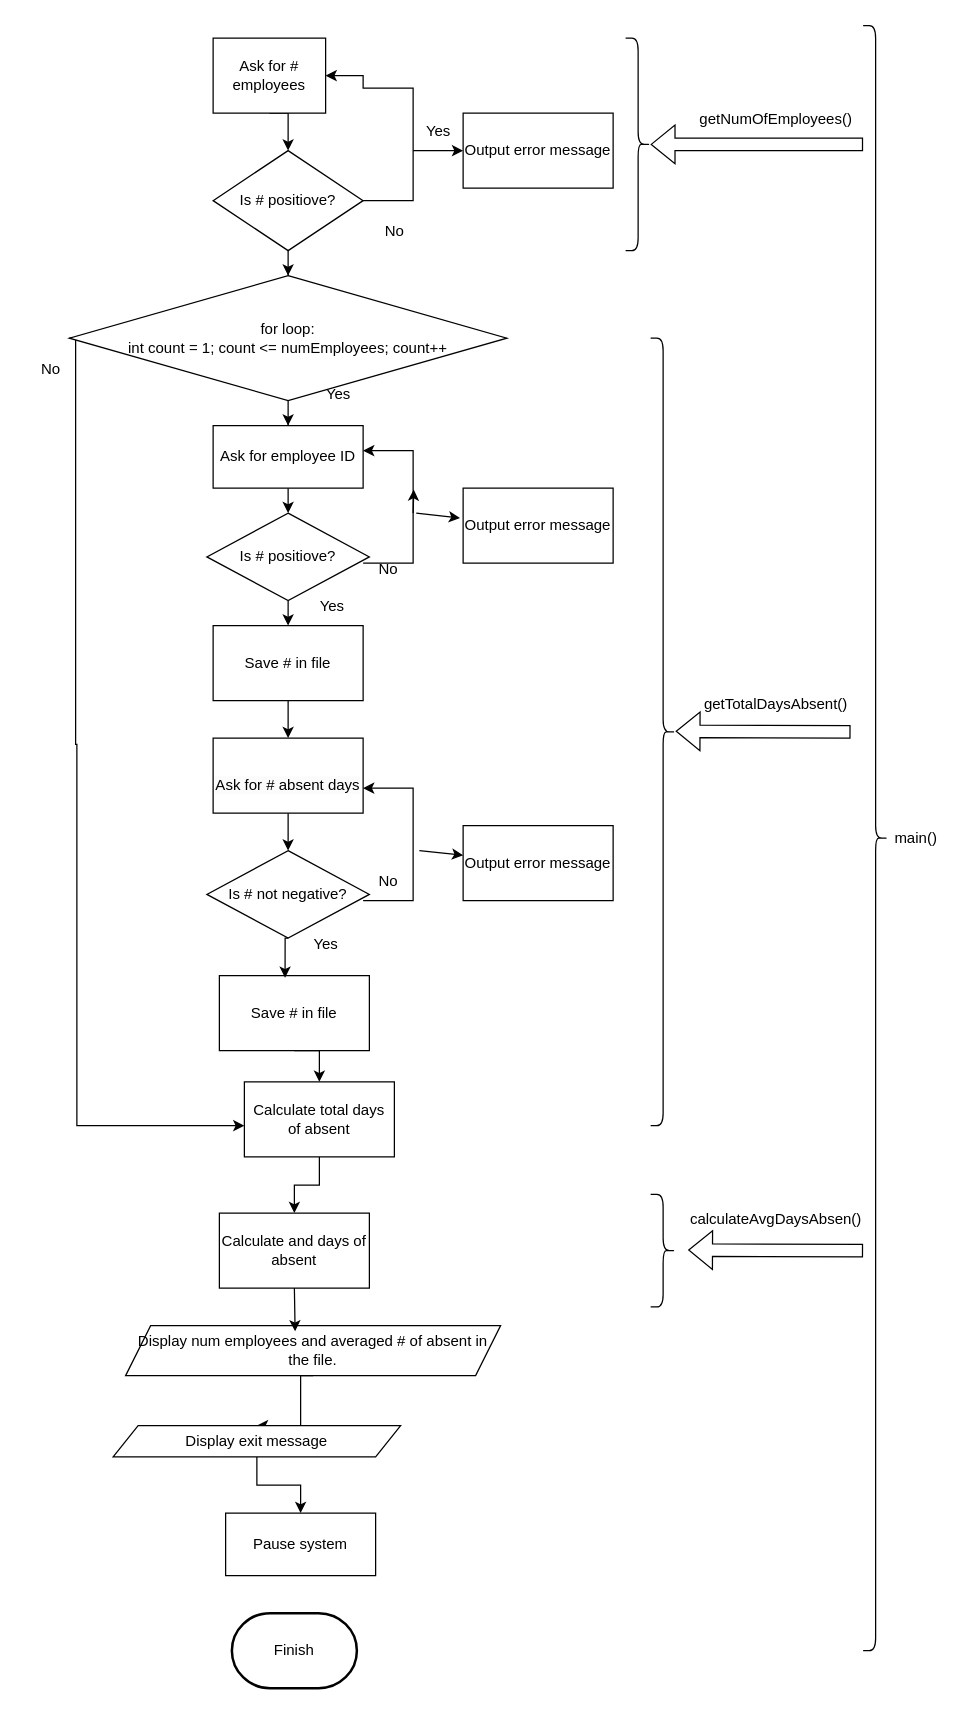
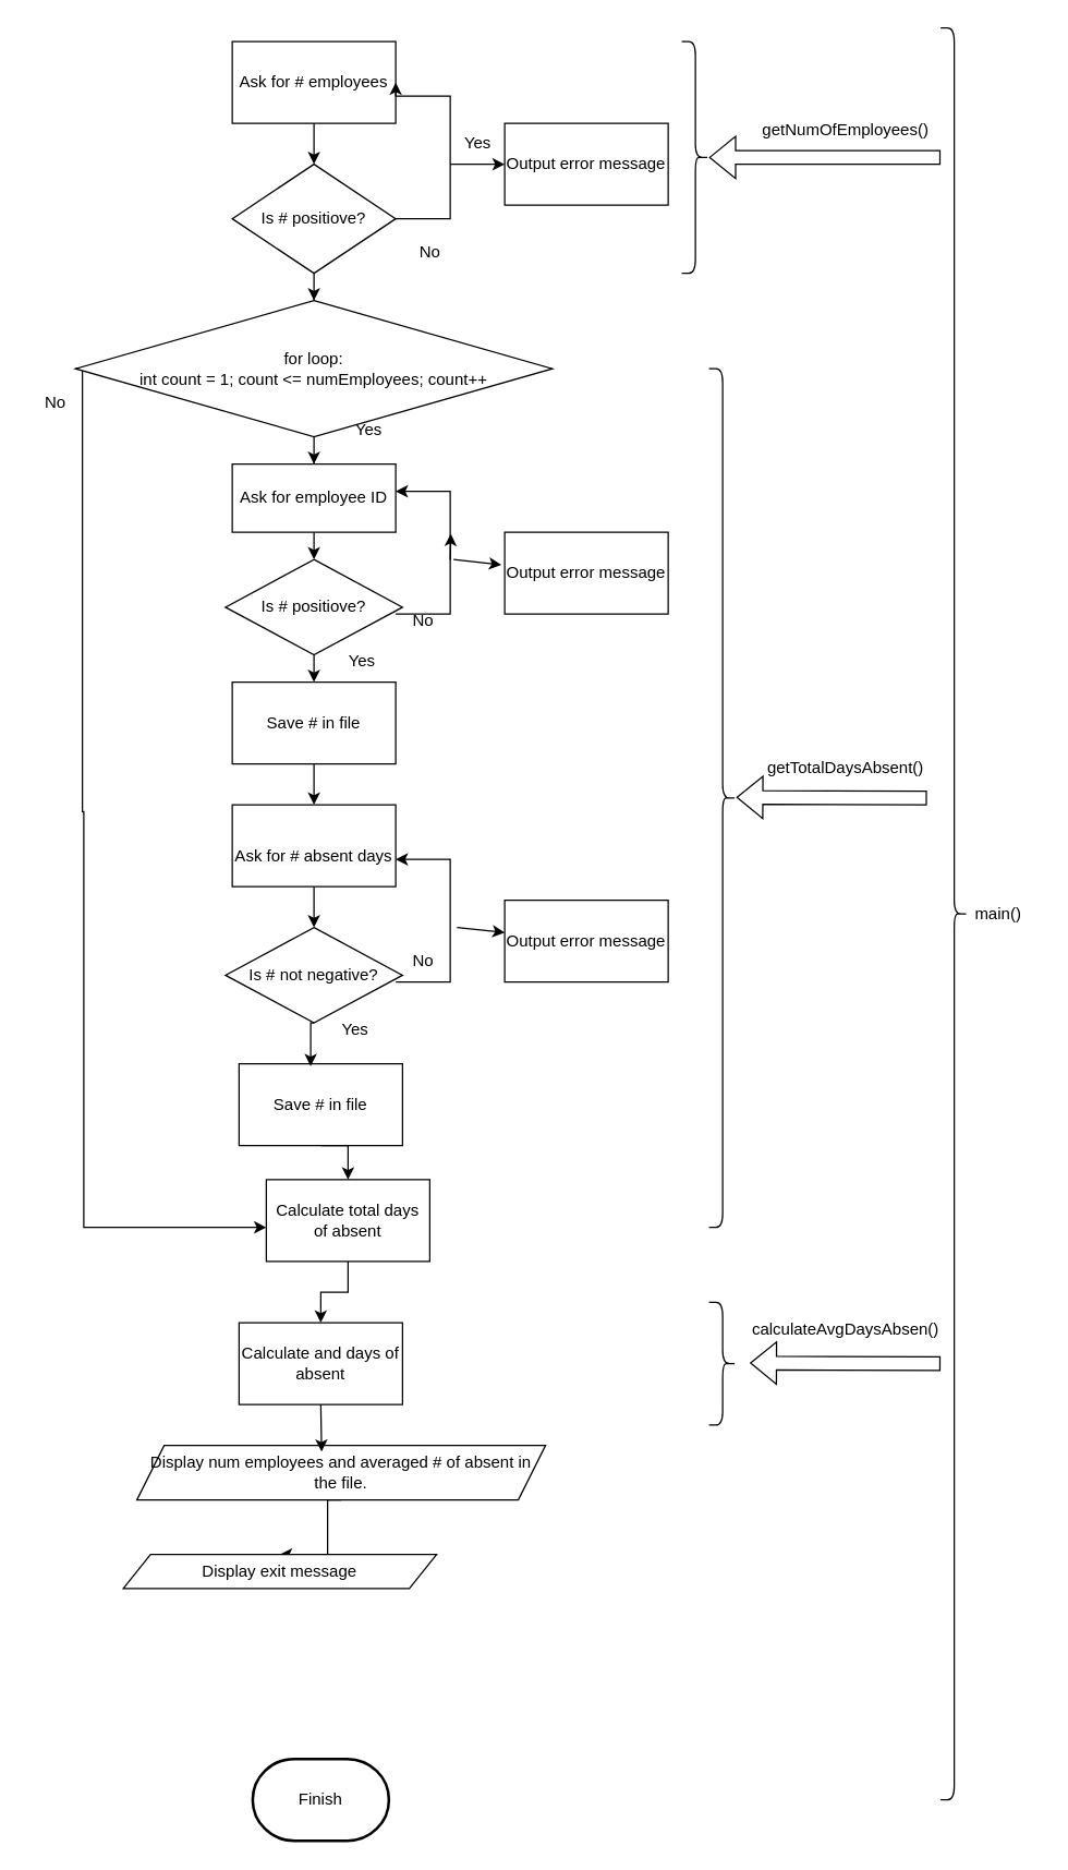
  <mxCell id="0" />
  <mxCell id="1" parent="0" />
  <mxCell id="2" style="edgeStyle=orthogonalEdgeStyle;rounded=0;orthogonalLoop=1;jettySize=auto;html=1;exitX=0.5;exitY=1;exitDx=0;exitDy=0;" edge="1" parent="1" source="3" target="13"><mxGeometry relative="1" as="geometry" /></mxCell>
  <mxCell id="3" value="&lt;br&gt;&lt;span style=&quot;color: rgb(0, 0, 0); font-family: Helvetica; font-size: 12px; font-style: normal; font-variant-ligatures: normal; font-variant-caps: normal; font-weight: 400; letter-spacing: normal; orphans: 2; text-align: center; text-indent: 0px; text-transform: none; widows: 2; word-spacing: 0px; -webkit-text-stroke-width: 0px; background-color: rgb(251, 251, 251); text-decoration-thickness: initial; text-decoration-style: initial; text-decoration-color: initial; float: none; display: inline !important;&quot;&gt;Ask for # absent days&lt;/span&gt;&lt;br&gt;" style="rounded=0;whiteSpace=wrap;html=1;" vertex="1" parent="1"><mxGeometry x="170" y="590" width="120" height="60" as="geometry" /></mxCell>
  <mxCell id="4" style="edgeStyle=orthogonalEdgeStyle;rounded=0;orthogonalLoop=1;jettySize=auto;html=1;exitX=0.5;exitY=1;exitDx=0;exitDy=0;entryX=0.5;entryY=0;entryDx=0;entryDy=0;" edge="1" parent="1" source="5" target="19"><mxGeometry relative="1" as="geometry" /></mxCell>
  <mxCell id="5" value="Ask for employee ID" style="rounded=0;whiteSpace=wrap;html=1;" vertex="1" parent="1"><mxGeometry x="170" y="340" width="120" height="50" as="geometry" /></mxCell>
  <mxCell id="6" style="edgeStyle=orthogonalEdgeStyle;rounded=0;orthogonalLoop=1;jettySize=auto;html=1;exitX=0.5;exitY=1;exitDx=0;exitDy=0;entryX=0.5;entryY=0;entryDx=0;entryDy=0;" edge="1" parent="1" source="7" target="36"><mxGeometry relative="1" as="geometry" /></mxCell>
  <mxCell id="7" value="Calculate total days of absent" style="rounded=0;whiteSpace=wrap;html=1;" vertex="1" parent="1"><mxGeometry x="195" y="865" width="120" height="60" as="geometry" /></mxCell>
  <mxCell id="8" style="edgeStyle=orthogonalEdgeStyle;rounded=0;orthogonalLoop=1;jettySize=auto;html=1;exitX=0.5;exitY=1;exitDx=0;exitDy=0;entryX=0.5;entryY=0;entryDx=0;entryDy=0;" edge="1" parent="1" source="9" target="12"><mxGeometry relative="1" as="geometry" /></mxCell>
- <mxCell id="9" value="Ask for # employees" style="rounded=0;whiteSpace=wrap;html=1;" vertex="1" parent="1"><mxGeometry x="170" y="30" width="90" height="60" as="geometry" /></mxCell>
+ <mxCell id="9" value="Ask for # employees" style="rounded=0;whiteSpace=wrap;html=1;" vertex="1" parent="1"><mxGeometry x="170" y="30" width="120" height="60" as="geometry" /></mxCell>
  <mxCell id="10" style="edgeStyle=orthogonalEdgeStyle;rounded=0;orthogonalLoop=1;jettySize=auto;html=1;exitX=1;exitY=0.5;exitDx=0;exitDy=0;entryX=1;entryY=0.5;entryDx=0;entryDy=0;" edge="1" parent="1" source="12" target="9"><mxGeometry relative="1" as="geometry"><mxPoint x="310" y="90" as="targetPoint" /><Array as="points"><mxPoint x="330" y="160" /><mxPoint x="330" y="70" /><mxPoint x="290" y="70" /></Array></mxGeometry></mxCell>
  <mxCell id="11" style="edgeStyle=orthogonalEdgeStyle;rounded=0;orthogonalLoop=1;jettySize=auto;html=1;exitX=0.5;exitY=1;exitDx=0;exitDy=0;" edge="1" parent="1" source="12" target="26"><mxGeometry relative="1" as="geometry" /></mxCell>
  <mxCell id="12" value="Is # positiove?" style="rhombus;whiteSpace=wrap;html=1;" vertex="1" parent="1"><mxGeometry x="170" y="120" width="120" height="80" as="geometry" /></mxCell>
  <mxCell id="13" value="Is # not negative?" style="rhombus;whiteSpace=wrap;html=1;" vertex="1" parent="1"><mxGeometry x="165" y="680" width="130" height="70" as="geometry" /></mxCell>
  <mxCell id="14" value="No" style="text;html=1;align=center;verticalAlign=middle;resizable=0;points=[];autosize=1;strokeColor=none;fillColor=none;" vertex="1" parent="1"><mxGeometry x="295" y="170" width="40" height="30" as="geometry" /></mxCell>
  <mxCell id="15" value="" style="endArrow=classic;html=1;rounded=0;" edge="1" parent="1"><mxGeometry width="50" height="50" relative="1" as="geometry"><mxPoint x="330" y="120" as="sourcePoint" /><mxPoint x="370" y="120" as="targetPoint" /></mxGeometry></mxCell>
  <mxCell id="16" value="Output error message" style="rounded=0;whiteSpace=wrap;html=1;" vertex="1" parent="1"><mxGeometry x="370" y="90" width="120" height="60" as="geometry" /></mxCell>
  <mxCell id="17" value="Yes" style="text;html=1;align=center;verticalAlign=middle;resizable=0;points=[];autosize=1;strokeColor=none;fillColor=none;" vertex="1" parent="1"><mxGeometry x="330" y="90" width="40" height="30" as="geometry" /></mxCell>
  <mxCell id="18" style="edgeStyle=orthogonalEdgeStyle;rounded=0;orthogonalLoop=1;jettySize=auto;html=1;exitX=0.5;exitY=1;exitDx=0;exitDy=0;entryX=0.5;entryY=0;entryDx=0;entryDy=0;" edge="1" parent="1" source="19" target="32"><mxGeometry relative="1" as="geometry" /></mxCell>
  <mxCell id="19" value="Is # positiove?" style="rhombus;whiteSpace=wrap;html=1;" vertex="1" parent="1"><mxGeometry x="165" y="410" width="130" height="70" as="geometry" /></mxCell>
  <mxCell id="20" style="edgeStyle=orthogonalEdgeStyle;rounded=0;orthogonalLoop=1;jettySize=auto;html=1;exitX=1;exitY=0.5;exitDx=0;exitDy=0;entryX=1;entryY=0.5;entryDx=0;entryDy=0;" edge="1" parent="1"><mxGeometry relative="1" as="geometry"><mxPoint x="290" y="360" as="targetPoint" /><mxPoint x="290" y="450" as="sourcePoint" /><Array as="points"><mxPoint x="330" y="450" /><mxPoint x="330" y="360" /></Array></mxGeometry></mxCell>
  <mxCell id="21" value="No" style="text;html=1;align=center;verticalAlign=middle;resizable=0;points=[];autosize=1;strokeColor=none;fillColor=none;" vertex="1" parent="1"><mxGeometry x="290" y="440" width="40" height="30" as="geometry" /></mxCell>
  <mxCell id="22" value="No" style="text;html=1;align=center;verticalAlign=middle;resizable=0;points=[];autosize=1;strokeColor=none;fillColor=none;" vertex="1" parent="1"><mxGeometry x="290" y="690" width="40" height="30" as="geometry" /></mxCell>
  <mxCell id="23" value="Yes" style="text;html=1;align=center;verticalAlign=middle;resizable=0;points=[];autosize=1;strokeColor=none;fillColor=none;" vertex="1" parent="1"><mxGeometry x="245" y="470" width="40" height="30" as="geometry" /></mxCell>
  <mxCell id="24" style="edgeStyle=orthogonalEdgeStyle;rounded=0;orthogonalLoop=1;jettySize=auto;html=1;exitX=0.5;exitY=1;exitDx=0;exitDy=0;" edge="1" parent="1" source="26" target="5"><mxGeometry relative="1" as="geometry" /></mxCell>
  <mxCell id="25" style="edgeStyle=orthogonalEdgeStyle;rounded=0;orthogonalLoop=1;jettySize=auto;html=1;exitX=0;exitY=0.5;exitDx=0;exitDy=0;" edge="1" parent="1" source="26" target="7"><mxGeometry relative="1" as="geometry"><mxPoint x="60" y="880" as="targetPoint" /><Array as="points"><mxPoint x="60" y="270" /><mxPoint x="60" y="595" /><mxPoint x="61" y="595" /><mxPoint x="61" y="900" /></Array></mxGeometry></mxCell>
  <mxCell id="26" value="for loop:&lt;br&gt;int count = 1; count &amp;lt;= numEmployees; count++" style="rhombus;whiteSpace=wrap;html=1;" vertex="1" parent="1"><mxGeometry x="55" y="220" width="350" height="100" as="geometry" /></mxCell>
  <mxCell id="27" value="Yes" style="text;html=1;align=center;verticalAlign=middle;resizable=0;points=[];autosize=1;strokeColor=none;fillColor=none;" vertex="1" parent="1"><mxGeometry x="250" y="300" width="40" height="30" as="geometry" /></mxCell>
  <mxCell id="28" value="No" style="text;html=1;align=center;verticalAlign=middle;resizable=0;points=[];autosize=1;strokeColor=none;fillColor=none;" vertex="1" parent="1"><mxGeometry x="20" y="280" width="40" height="30" as="geometry" /></mxCell>
  <mxCell id="29" style="edgeStyle=orthogonalEdgeStyle;rounded=0;orthogonalLoop=1;jettySize=auto;html=1;exitX=1;exitY=0.5;exitDx=0;exitDy=0;entryX=1;entryY=0.5;entryDx=0;entryDy=0;" edge="1" parent="1"><mxGeometry relative="1" as="geometry"><mxPoint x="290" y="630" as="targetPoint" /><mxPoint x="290" y="720" as="sourcePoint" /><Array as="points"><mxPoint x="330" y="720" /><mxPoint x="330" y="630" /></Array></mxGeometry></mxCell>
  <mxCell id="30" value="Yes" style="text;html=1;align=center;verticalAlign=middle;resizable=0;points=[];autosize=1;strokeColor=none;fillColor=none;" vertex="1" parent="1"><mxGeometry x="240" y="740" width="40" height="30" as="geometry" /></mxCell>
  <mxCell id="31" style="edgeStyle=orthogonalEdgeStyle;rounded=0;orthogonalLoop=1;jettySize=auto;html=1;exitX=0.5;exitY=1;exitDx=0;exitDy=0;entryX=0.5;entryY=0;entryDx=0;entryDy=0;" edge="1" parent="1" source="32" target="3"><mxGeometry relative="1" as="geometry" /></mxCell>
  <mxCell id="32" value="Save # in file" style="rounded=0;whiteSpace=wrap;html=1;" vertex="1" parent="1"><mxGeometry x="170" y="500" width="120" height="60" as="geometry" /></mxCell>
  <mxCell id="33" style="edgeStyle=orthogonalEdgeStyle;rounded=0;orthogonalLoop=1;jettySize=auto;html=1;exitX=0.5;exitY=1;exitDx=0;exitDy=0;entryX=0.5;entryY=0;entryDx=0;entryDy=0;" edge="1" parent="1" source="34" target="7"><mxGeometry relative="1" as="geometry" /></mxCell>
  <mxCell id="34" value="Save # in file" style="rounded=0;whiteSpace=wrap;html=1;" vertex="1" parent="1"><mxGeometry x="175" y="780" width="120" height="60" as="geometry" /></mxCell>
  <mxCell id="35" style="edgeStyle=orthogonalEdgeStyle;rounded=0;orthogonalLoop=1;jettySize=auto;html=1;exitX=0.5;exitY=1;exitDx=0;exitDy=0;entryX=0.438;entryY=0.03;entryDx=0;entryDy=0;entryPerimeter=0;" edge="1" parent="1" source="13" target="34"><mxGeometry relative="1" as="geometry" /></mxCell>
  <mxCell id="36" value="Calculate and days of absent" style="rounded=0;whiteSpace=wrap;html=1;" vertex="1" parent="1"><mxGeometry x="175" y="970" width="120" height="60" as="geometry" /></mxCell>
  <mxCell id="37" style="edgeStyle=orthogonalEdgeStyle;rounded=0;orthogonalLoop=1;jettySize=auto;html=1;exitX=0.5;exitY=1;exitDx=0;exitDy=0;entryX=0.5;entryY=0;entryDx=0;entryDy=0;" edge="1" parent="1" source="38" target="40"><mxGeometry relative="1" as="geometry"><Array as="points"><mxPoint x="240" y="1100" /></Array></mxGeometry></mxCell>
  <mxCell id="38" value="Display num employees and averaged # of absent in the file." style="shape=parallelogram;perimeter=parallelogramPerimeter;whiteSpace=wrap;html=1;fixedSize=1;" vertex="1" parent="1"><mxGeometry x="100" y="1060" width="300" height="40" as="geometry" /></mxCell>
- <mxCell id="39" style="edgeStyle=orthogonalEdgeStyle;rounded=0;orthogonalLoop=1;jettySize=auto;html=1;exitX=0.5;exitY=1;exitDx=0;exitDy=0;entryX=0.5;entryY=0;entryDx=0;entryDy=0;" edge="1" parent="1" source="40" target="43"><mxGeometry relative="1" as="geometry" /></mxCell>
  <mxCell id="40" value="Display exit message" style="shape=parallelogram;perimeter=parallelogramPerimeter;whiteSpace=wrap;html=1;fixedSize=1;" vertex="1" parent="1"><mxGeometry x="90" y="1140" width="230" height="25" as="geometry" /></mxCell>
  <mxCell id="41" style="edgeStyle=orthogonalEdgeStyle;rounded=0;orthogonalLoop=1;jettySize=auto;html=1;exitX=0.5;exitY=1;exitDx=0;exitDy=0;entryX=0.452;entryY=0.115;entryDx=0;entryDy=0;entryPerimeter=0;" edge="1" parent="1" source="36" target="38"><mxGeometry relative="1" as="geometry" /></mxCell>
  <mxCell id="42" value="Finish" style="strokeWidth=2;html=1;shape=mxgraph.flowchart.terminator;whiteSpace=wrap;" vertex="1" parent="1"><mxGeometry x="185" y="1290" width="100" height="60" as="geometry" /></mxCell>
- <mxCell id="43" value="Pause system" style="rounded=0;whiteSpace=wrap;html=1;" vertex="1" parent="1"><mxGeometry x="180" y="1210" width="120" height="50" as="geometry" /></mxCell>
  <mxCell id="44" value="Output error message" style="rounded=0;whiteSpace=wrap;html=1;" vertex="1" parent="1"><mxGeometry x="370" y="660" width="120" height="60" as="geometry" /></mxCell>
  <mxCell id="45" value="Output error message" style="rounded=0;whiteSpace=wrap;html=1;" vertex="1" parent="1"><mxGeometry x="370" y="390" width="120" height="60" as="geometry" /></mxCell>
  <mxCell id="46" value="" style="endArrow=classic;html=1;rounded=0;" edge="1" parent="1" target="44"><mxGeometry width="50" height="50" relative="1" as="geometry"><mxPoint x="335" y="680" as="sourcePoint" /><mxPoint x="365" y="680" as="targetPoint" /></mxGeometry></mxCell>
  <mxCell id="47" value="" style="endArrow=classic;html=1;rounded=0;entryX=0.013;entryY=0.37;entryDx=0;entryDy=0;entryPerimeter=0;" edge="1" parent="1"><mxGeometry width="50" height="50" relative="1" as="geometry"><mxPoint x="330" y="410" as="sourcePoint" /><mxPoint x="330.52" y="391.1" as="targetPoint" /></mxGeometry></mxCell>
  <mxCell id="48" value="" style="endArrow=classic;html=1;rounded=0;" edge="1" parent="1"><mxGeometry width="50" height="50" relative="1" as="geometry"><mxPoint x="332.5" y="410" as="sourcePoint" /><mxPoint x="367.5" y="414" as="targetPoint" /></mxGeometry></mxCell>
  <mxCell id="49" value="" style="shape=flexArrow;endArrow=classic;html=1;rounded=0;" edge="1" parent="1"><mxGeometry width="50" height="50" relative="1" as="geometry"><mxPoint x="690" y="1000" as="sourcePoint" /><mxPoint x="550" y="999.5" as="targetPoint" /></mxGeometry></mxCell>
  <mxCell id="50" value="" style="shape=flexArrow;endArrow=classic;html=1;rounded=0;" edge="1" parent="1" source="54"><mxGeometry width="50" height="50" relative="1" as="geometry"><mxPoint x="690" y="120.5" as="sourcePoint" /><mxPoint x="520" y="120" as="targetPoint" /></mxGeometry></mxCell>
  <mxCell id="51" value="" style="shape=flexArrow;endArrow=classic;html=1;rounded=0;" edge="1" parent="1"><mxGeometry width="50" height="50" relative="1" as="geometry"><mxPoint x="680" y="585" as="sourcePoint" /><mxPoint x="540" y="584.5" as="targetPoint" /></mxGeometry></mxCell>
  <mxCell id="52" value="" style="shape=curlyBracket;whiteSpace=wrap;html=1;rounded=1;flipH=1;labelPosition=right;verticalLabelPosition=middle;align=left;verticalAlign=middle;" vertex="1" parent="1"><mxGeometry x="520" y="270" width="20" height="630" as="geometry" /></mxCell>
  <mxCell id="53" value="" style="shape=flexArrow;endArrow=classic;html=1;rounded=0;" edge="1" parent="1" target="54"><mxGeometry width="50" height="50" relative="1" as="geometry"><mxPoint x="690" y="115" as="sourcePoint" /><mxPoint x="520" y="120" as="targetPoint" /></mxGeometry></mxCell>
  <mxCell id="54" value="" style="shape=curlyBracket;whiteSpace=wrap;html=1;rounded=1;flipH=1;labelPosition=right;verticalLabelPosition=middle;align=left;verticalAlign=middle;" vertex="1" parent="1"><mxGeometry x="500" y="30" width="20" height="170" as="geometry" /></mxCell>
  <mxCell id="55" value="getNumOfEmployees()" style="text;html=1;align=center;verticalAlign=middle;resizable=0;points=[];autosize=1;strokeColor=none;fillColor=none;" vertex="1" parent="1"><mxGeometry x="545" y="80" width="150" height="30" as="geometry" /></mxCell>
  <mxCell id="56" value="getTotalDaysAbsent()" style="text;html=1;align=center;verticalAlign=middle;resizable=0;points=[];autosize=1;strokeColor=none;fillColor=none;" vertex="1" parent="1"><mxGeometry x="550" y="548" width="140" height="30" as="geometry" /></mxCell>
  <mxCell id="57" value="" style="shape=curlyBracket;whiteSpace=wrap;html=1;rounded=1;flipH=1;labelPosition=right;verticalLabelPosition=middle;align=left;verticalAlign=middle;" vertex="1" parent="1"><mxGeometry x="520" y="955" width="20" height="90" as="geometry" /></mxCell>
  <mxCell id="58" value="calculateAvgDaysAbsen()" style="text;html=1;align=center;verticalAlign=middle;resizable=0;points=[];autosize=1;strokeColor=none;fillColor=none;" vertex="1" parent="1"><mxGeometry x="540" y="960" width="160" height="30" as="geometry" /></mxCell>
  <mxCell id="59" value="" style="shape=curlyBracket;whiteSpace=wrap;html=1;rounded=1;flipH=1;labelPosition=right;verticalLabelPosition=middle;align=left;verticalAlign=middle;" vertex="1" parent="1"><mxGeometry x="690" y="20" width="20" height="1300" as="geometry" /></mxCell>
  <mxCell id="60" value="main()" style="text;html=1;align=center;verticalAlign=middle;resizable=0;points=[];autosize=1;strokeColor=none;fillColor=none;" vertex="1" parent="1"><mxGeometry x="702" y="655" width="60" height="30" as="geometry" /></mxCell>
